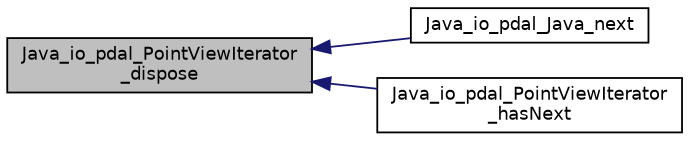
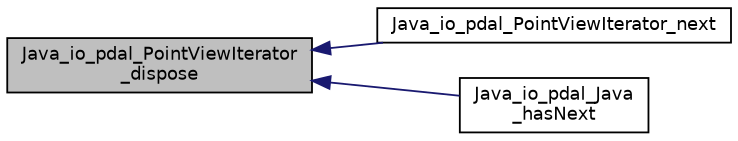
  digraph {
    rankdir=LR
    node [color=black fillcolor=white fontname=Helvetica fontsize=10 shape=record style=filled]
    edge [color=midnightblue dir=back fontname=Helvetica fontsize=10 labelfontname=Helvetica labelfontsize=10 style=solid]
    n1 [fillcolor=grey75 fontcolor=black height=0.2 label="Java_io_pdal_PointViewIterator\l_dispose" width=0.4]
-   n2 [height=0.2 label=Java_io_pdal_Java_next width=0.4]
-   n3 [height=0.2 label="Java_io_pdal_PointViewIterator\l_hasNext" width=0.4]
+   n2 [height=0.2 label=Java_io_pdal_PointViewIterator_next width=0.4]
+   n3 [height=0.2 label="Java_io_pdal_Java\l_hasNext" width=0.4]
    n1 -> n2
    n1 -> n3
  }
